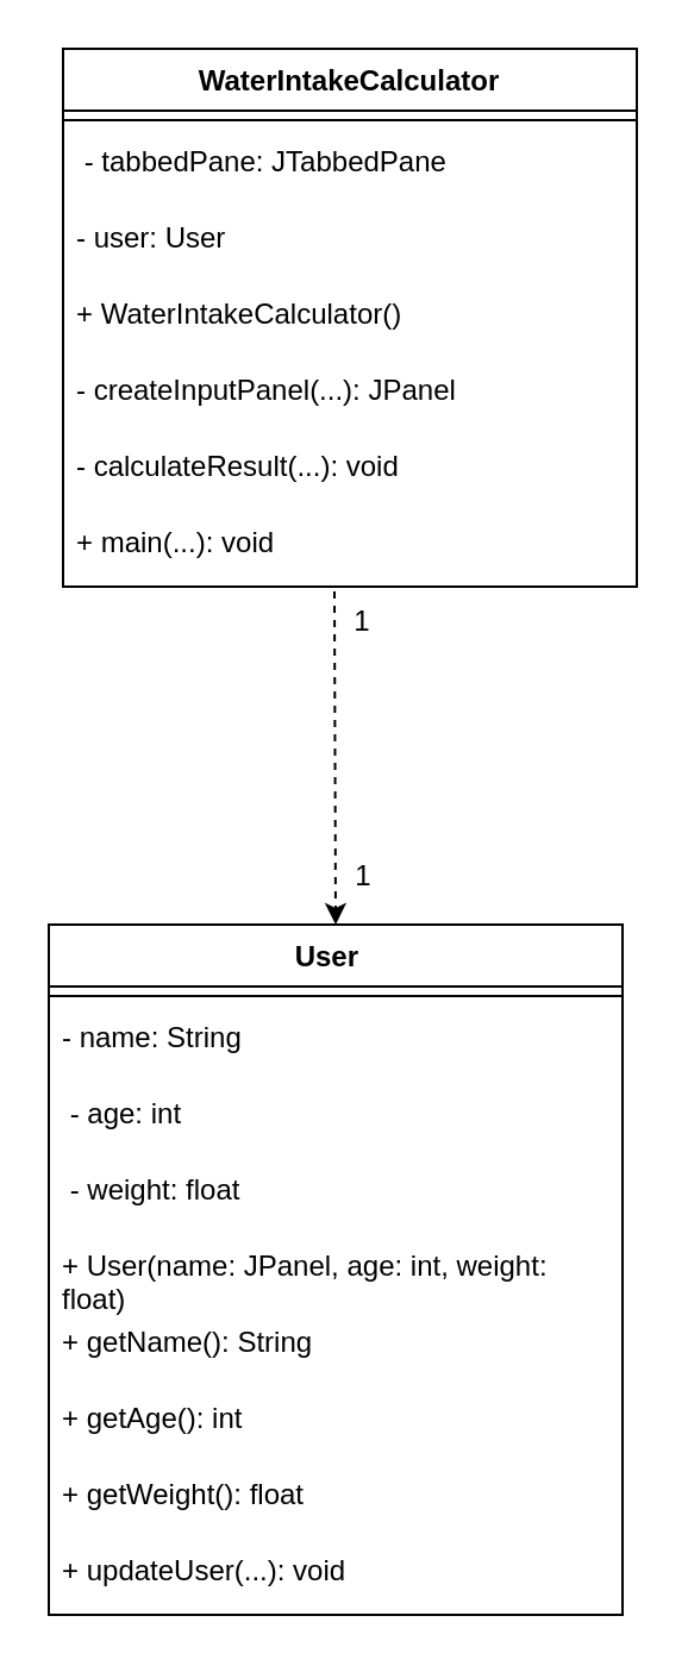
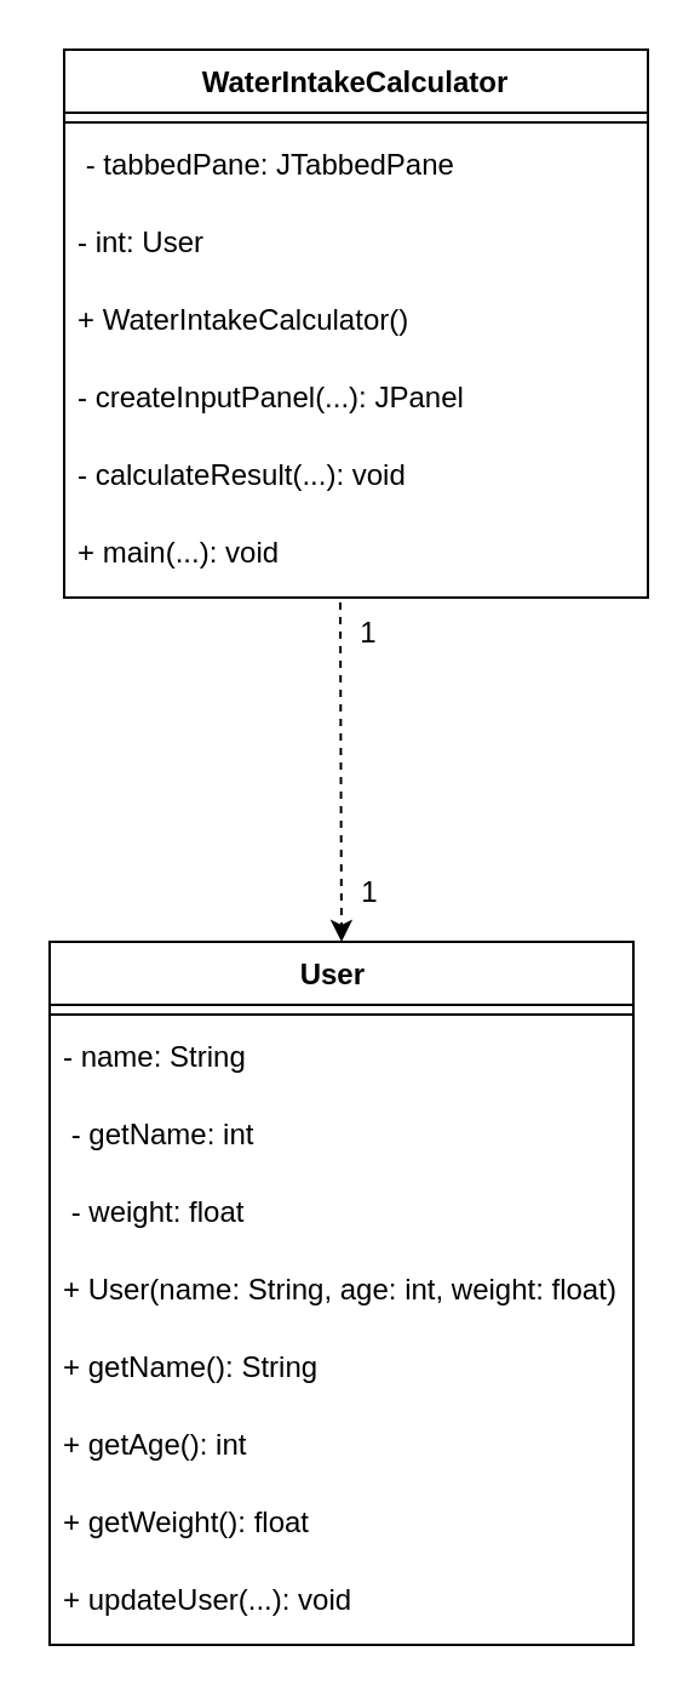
  <mxCell id="0" />
  <mxCell id="1" parent="0" />
  <mxCell id="2" value="WaterIntakeCalculator" style="swimlane;fontStyle=1;align=center;verticalAlign=top;childLayout=stackLayout;horizontal=1;startSize=26;horizontalStack=0;resizeParent=1;resizeParentMax=0;resizeLast=0;collapsible=1;marginBottom=0;whiteSpace=wrap;html=1;" parent="1" vertex="1"><mxGeometry x="26" y="20" width="241" height="226" as="geometry" /></mxCell>
  <mxCell id="3" value="" style="line;strokeWidth=1;fillColor=none;align=left;verticalAlign=middle;spacingTop=-1;spacingLeft=3;spacingRight=3;rotatable=0;labelPosition=right;points=[];portConstraint=eastwest;strokeColor=inherit;" parent="2" vertex="1"><mxGeometry y="26" width="241" height="8" as="geometry" /></mxCell>
  <mxCell id="4" value="&amp;nbsp;- tabbedPane: JTabbedPane&amp;nbsp;" style="text;strokeColor=none;fillColor=none;align=left;verticalAlign=top;spacingLeft=4;spacingRight=4;overflow=hidden;rotatable=0;points=[[0,0.5],[1,0.5]];portConstraint=eastwest;whiteSpace=wrap;html=1;" parent="2" vertex="1"><mxGeometry y="34" width="241" height="32" as="geometry" /></mxCell>
- <mxCell id="5" value="- user: User" style="text;strokeColor=none;fillColor=none;align=left;verticalAlign=top;spacingLeft=4;spacingRight=4;overflow=hidden;rotatable=0;points=[[0,0.5],[1,0.5]];portConstraint=eastwest;whiteSpace=wrap;html=1;" parent="2" vertex="1"><mxGeometry y="66" width="241" height="32" as="geometry" /></mxCell>
+ <mxCell id="5" value="- int: User" style="text;strokeColor=none;fillColor=none;align=left;verticalAlign=top;spacingLeft=4;spacingRight=4;overflow=hidden;rotatable=0;points=[[0,0.5],[1,0.5]];portConstraint=eastwest;whiteSpace=wrap;html=1;" parent="2" vertex="1"><mxGeometry y="66" width="241" height="32" as="geometry" /></mxCell>
  <mxCell id="6" value="+ WaterIntakeCalculator()" style="text;strokeColor=none;fillColor=none;align=left;verticalAlign=top;spacingLeft=4;spacingRight=4;overflow=hidden;rotatable=0;points=[[0,0.5],[1,0.5]];portConstraint=eastwest;whiteSpace=wrap;html=1;" parent="2" vertex="1"><mxGeometry y="98" width="241" height="32" as="geometry" /></mxCell>
  <mxCell id="7" value="- createInputPanel(...): JPanel" style="text;strokeColor=none;fillColor=none;align=left;verticalAlign=top;spacingLeft=4;spacingRight=4;overflow=hidden;rotatable=0;points=[[0,0.5],[1,0.5]];portConstraint=eastwest;whiteSpace=wrap;html=1;" parent="2" vertex="1"><mxGeometry y="130" width="241" height="32" as="geometry" /></mxCell>
  <mxCell id="8" value="- calculateResult(...): void&amp;nbsp;" style="text;strokeColor=none;fillColor=none;align=left;verticalAlign=top;spacingLeft=4;spacingRight=4;overflow=hidden;rotatable=0;points=[[0,0.5],[1,0.5]];portConstraint=eastwest;whiteSpace=wrap;html=1;" parent="2" vertex="1"><mxGeometry y="162" width="241" height="32" as="geometry" /></mxCell>
  <mxCell id="9" value="+ main(...): void&amp;nbsp;" style="text;strokeColor=none;fillColor=none;align=left;verticalAlign=top;spacingLeft=4;spacingRight=4;overflow=hidden;rotatable=0;points=[[0,0.5],[1,0.5]];portConstraint=eastwest;whiteSpace=wrap;html=1;" parent="2" vertex="1"><mxGeometry y="194" width="241" height="32" as="geometry" /></mxCell>
  <mxCell id="10" value="User&amp;nbsp;&amp;nbsp;" style="swimlane;fontStyle=1;align=center;verticalAlign=top;childLayout=stackLayout;horizontal=1;startSize=26;horizontalStack=0;resizeParent=1;resizeParentMax=0;resizeLast=0;collapsible=1;marginBottom=0;whiteSpace=wrap;html=1;" parent="1" vertex="1"><mxGeometry x="20" y="388" width="241" height="290" as="geometry" /></mxCell>
  <mxCell id="11" value="" style="line;strokeWidth=1;fillColor=none;align=left;verticalAlign=middle;spacingTop=-1;spacingLeft=3;spacingRight=3;rotatable=0;labelPosition=right;points=[];portConstraint=eastwest;strokeColor=inherit;" parent="10" vertex="1"><mxGeometry y="26" width="241" height="8" as="geometry" /></mxCell>
  <mxCell id="12" value="- name: String&amp;nbsp; &amp;nbsp;" style="text;strokeColor=none;fillColor=none;align=left;verticalAlign=top;spacingLeft=4;spacingRight=4;overflow=hidden;rotatable=0;points=[[0,0.5],[1,0.5]];portConstraint=eastwest;whiteSpace=wrap;html=1;" parent="10" vertex="1"><mxGeometry y="34" width="241" height="32" as="geometry" /></mxCell>
- <mxCell id="13" value="&amp;nbsp;- age: int&amp;nbsp; &amp;nbsp; &amp;nbsp;&amp;nbsp;" style="text;strokeColor=none;fillColor=none;align=left;verticalAlign=top;spacingLeft=4;spacingRight=4;overflow=hidden;rotatable=0;points=[[0,0.5],[1,0.5]];portConstraint=eastwest;whiteSpace=wrap;html=1;" parent="10" vertex="1"><mxGeometry y="66" width="241" height="32" as="geometry" /></mxCell>
+ <mxCell id="13" value="&amp;nbsp;- getName: int&amp;nbsp; &amp;nbsp; &amp;nbsp;&amp;nbsp;" style="text;strokeColor=none;fillColor=none;align=left;verticalAlign=top;spacingLeft=4;spacingRight=4;overflow=hidden;rotatable=0;points=[[0,0.5],[1,0.5]];portConstraint=eastwest;whiteSpace=wrap;html=1;" parent="10" vertex="1"><mxGeometry y="66" width="241" height="32" as="geometry" /></mxCell>
  <mxCell id="14" value="&amp;nbsp;- weight: float&amp;nbsp;" style="text;strokeColor=none;fillColor=none;align=left;verticalAlign=top;spacingLeft=4;spacingRight=4;overflow=hidden;rotatable=0;points=[[0,0.5],[1,0.5]];portConstraint=eastwest;whiteSpace=wrap;html=1;" parent="10" vertex="1"><mxGeometry y="98" width="241" height="32" as="geometry" /></mxCell>
- <mxCell id="15" value="+ User(name: JPanel, age: int, weight: float)" style="text;strokeColor=none;fillColor=none;align=left;verticalAlign=top;spacingLeft=4;spacingRight=4;overflow=hidden;rotatable=0;points=[[0,0.5],[1,0.5]];portConstraint=eastwest;whiteSpace=wrap;html=1;" parent="10" vertex="1"><mxGeometry y="130" width="241" height="32" as="geometry" /></mxCell>
+ <mxCell id="15" value="+ User(name: String, age: int, weight: float)" style="text;strokeColor=none;fillColor=none;align=left;verticalAlign=top;spacingLeft=4;spacingRight=4;overflow=hidden;rotatable=0;points=[[0,0.5],[1,0.5]];portConstraint=eastwest;whiteSpace=wrap;html=1;" parent="10" vertex="1"><mxGeometry y="130" width="241" height="32" as="geometry" /></mxCell>
  <mxCell id="16" value="+ getName(): String&amp;nbsp;&amp;nbsp;" style="text;strokeColor=none;fillColor=none;align=left;verticalAlign=top;spacingLeft=4;spacingRight=4;overflow=hidden;rotatable=0;points=[[0,0.5],[1,0.5]];portConstraint=eastwest;whiteSpace=wrap;html=1;" parent="10" vertex="1"><mxGeometry y="162" width="241" height="32" as="geometry" /></mxCell>
  <mxCell id="17" value="+ getAge(): int&amp;nbsp;" style="text;strokeColor=none;fillColor=none;align=left;verticalAlign=top;spacingLeft=4;spacingRight=4;overflow=hidden;rotatable=0;points=[[0,0.5],[1,0.5]];portConstraint=eastwest;whiteSpace=wrap;html=1;" parent="10" vertex="1"><mxGeometry y="194" width="241" height="32" as="geometry" /></mxCell>
  <mxCell id="18" value="+ getWeight(): float" style="text;strokeColor=none;fillColor=none;align=left;verticalAlign=top;spacingLeft=4;spacingRight=4;overflow=hidden;rotatable=0;points=[[0,0.5],[1,0.5]];portConstraint=eastwest;whiteSpace=wrap;html=1;" parent="10" vertex="1"><mxGeometry y="226" width="241" height="32" as="geometry" /></mxCell>
  <mxCell id="19" value="+ updateUser(...): void" style="text;strokeColor=none;fillColor=none;align=left;verticalAlign=top;spacingLeft=4;spacingRight=4;overflow=hidden;rotatable=0;points=[[0,0.5],[1,0.5]];portConstraint=eastwest;whiteSpace=wrap;html=1;" parent="10" vertex="1"><mxGeometry y="258" width="241" height="32" as="geometry" /></mxCell>
  <mxCell id="20" value="" style="endArrow=classic;html=1;rounded=0;entryX=0.5;entryY=0;entryDx=0;entryDy=0;exitX=0.473;exitY=1.063;exitDx=0;exitDy=0;exitPerimeter=0;dashed=1;" parent="1" source="9" target="10" edge="1"><mxGeometry width="50" height="50" relative="1" as="geometry"><mxPoint x="84" y="322" as="sourcePoint" /><mxPoint x="134" y="272" as="targetPoint" /></mxGeometry></mxCell>
  <mxCell id="21" value="1" style="text;html=1;align=center;verticalAlign=middle;whiteSpace=wrap;rounded=0;" vertex="1" parent="1"><mxGeometry x="122" y="246" width="60" height="30" as="geometry" /></mxCell>
  <mxCell id="22" value="1" style="text;html=1;align=center;verticalAlign=middle;resizable=0;points=[];autosize=1;strokeColor=none;fillColor=none;" vertex="1" parent="1"><mxGeometry x="139.5" y="355" width="25" height="26" as="geometry" /></mxCell>
